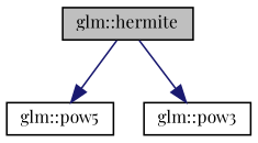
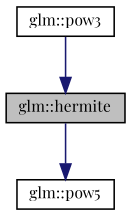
  digraph {
    fontname="Playfair Display"
    rankdir=TB
    node [color=black fontname="Playfair Display" fontsize=10 shape=record]
    edge [color=midnightblue fontname="Playfair Display" fontsize=10 labelfontname=FreeSans labelfontsize=10 style=solid]
    n1 [fillcolor=grey75 fontcolor=black height=0.2 label="glm::hermite" style=filled width=0.4]
    n2 [height=0.2 label="glm::pow5" width=0.4]
    n3 [height=0.2 label="glm::pow3" width=0.4]
    n1 -> n2
-   n1 -> n3
+   n3 -> n1
  }
